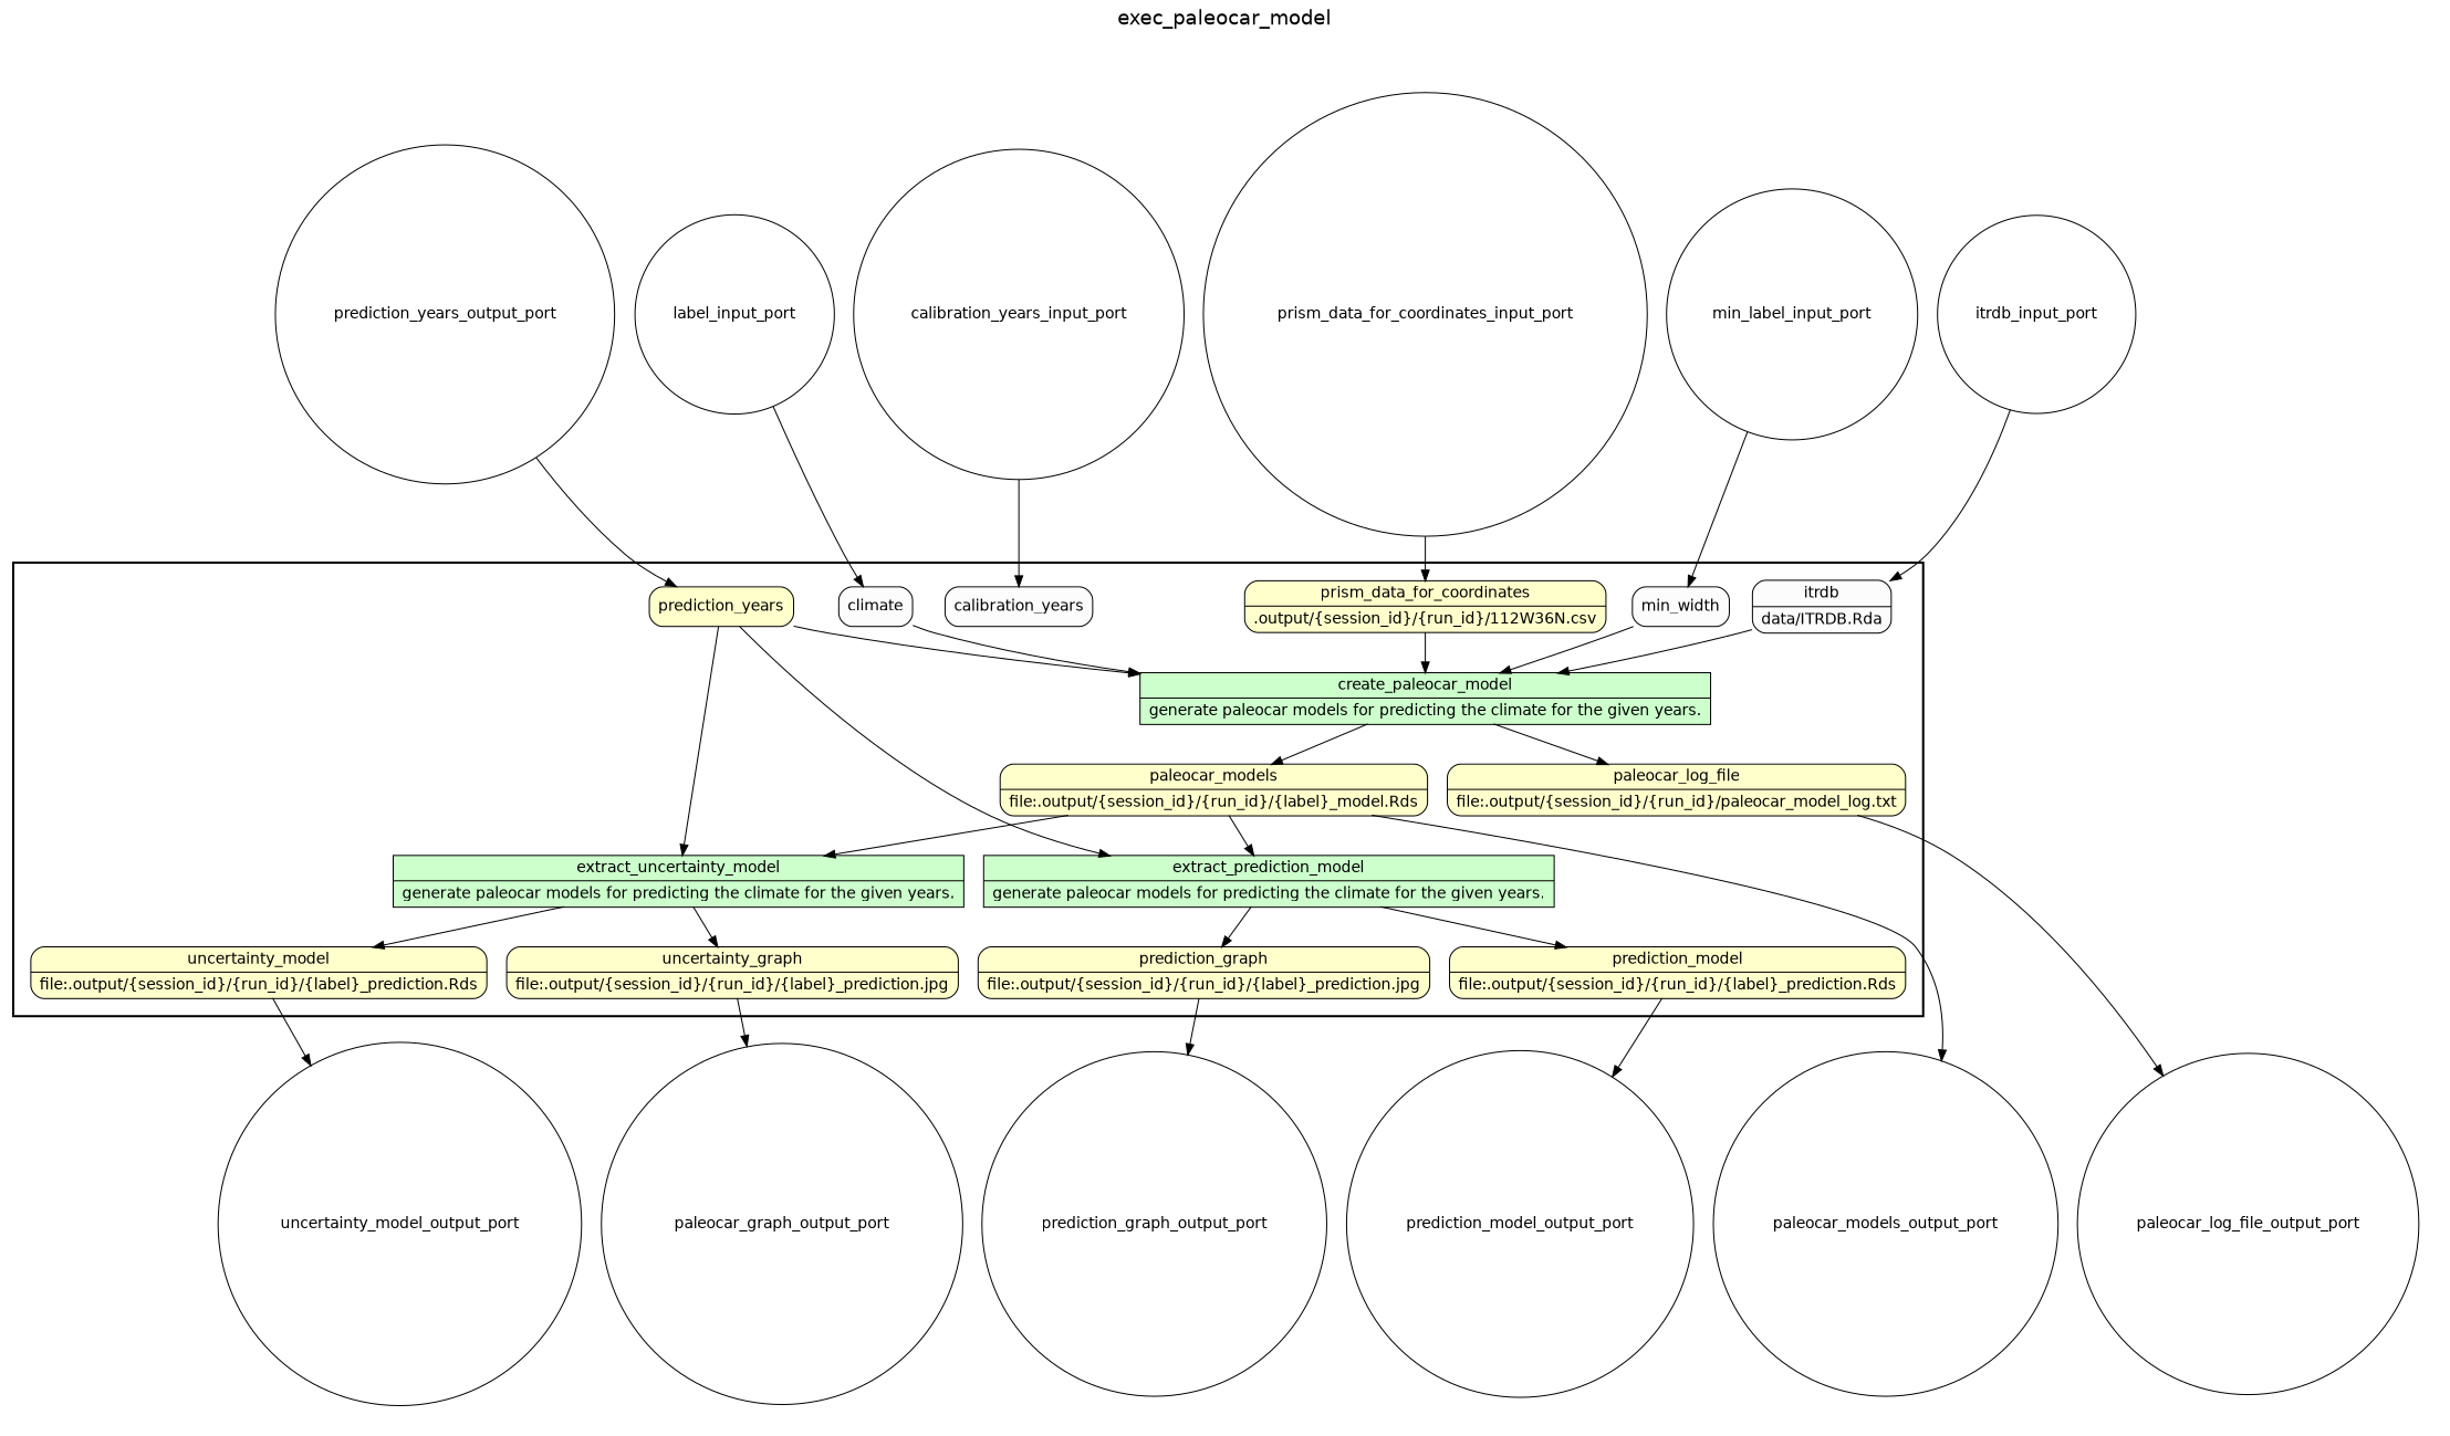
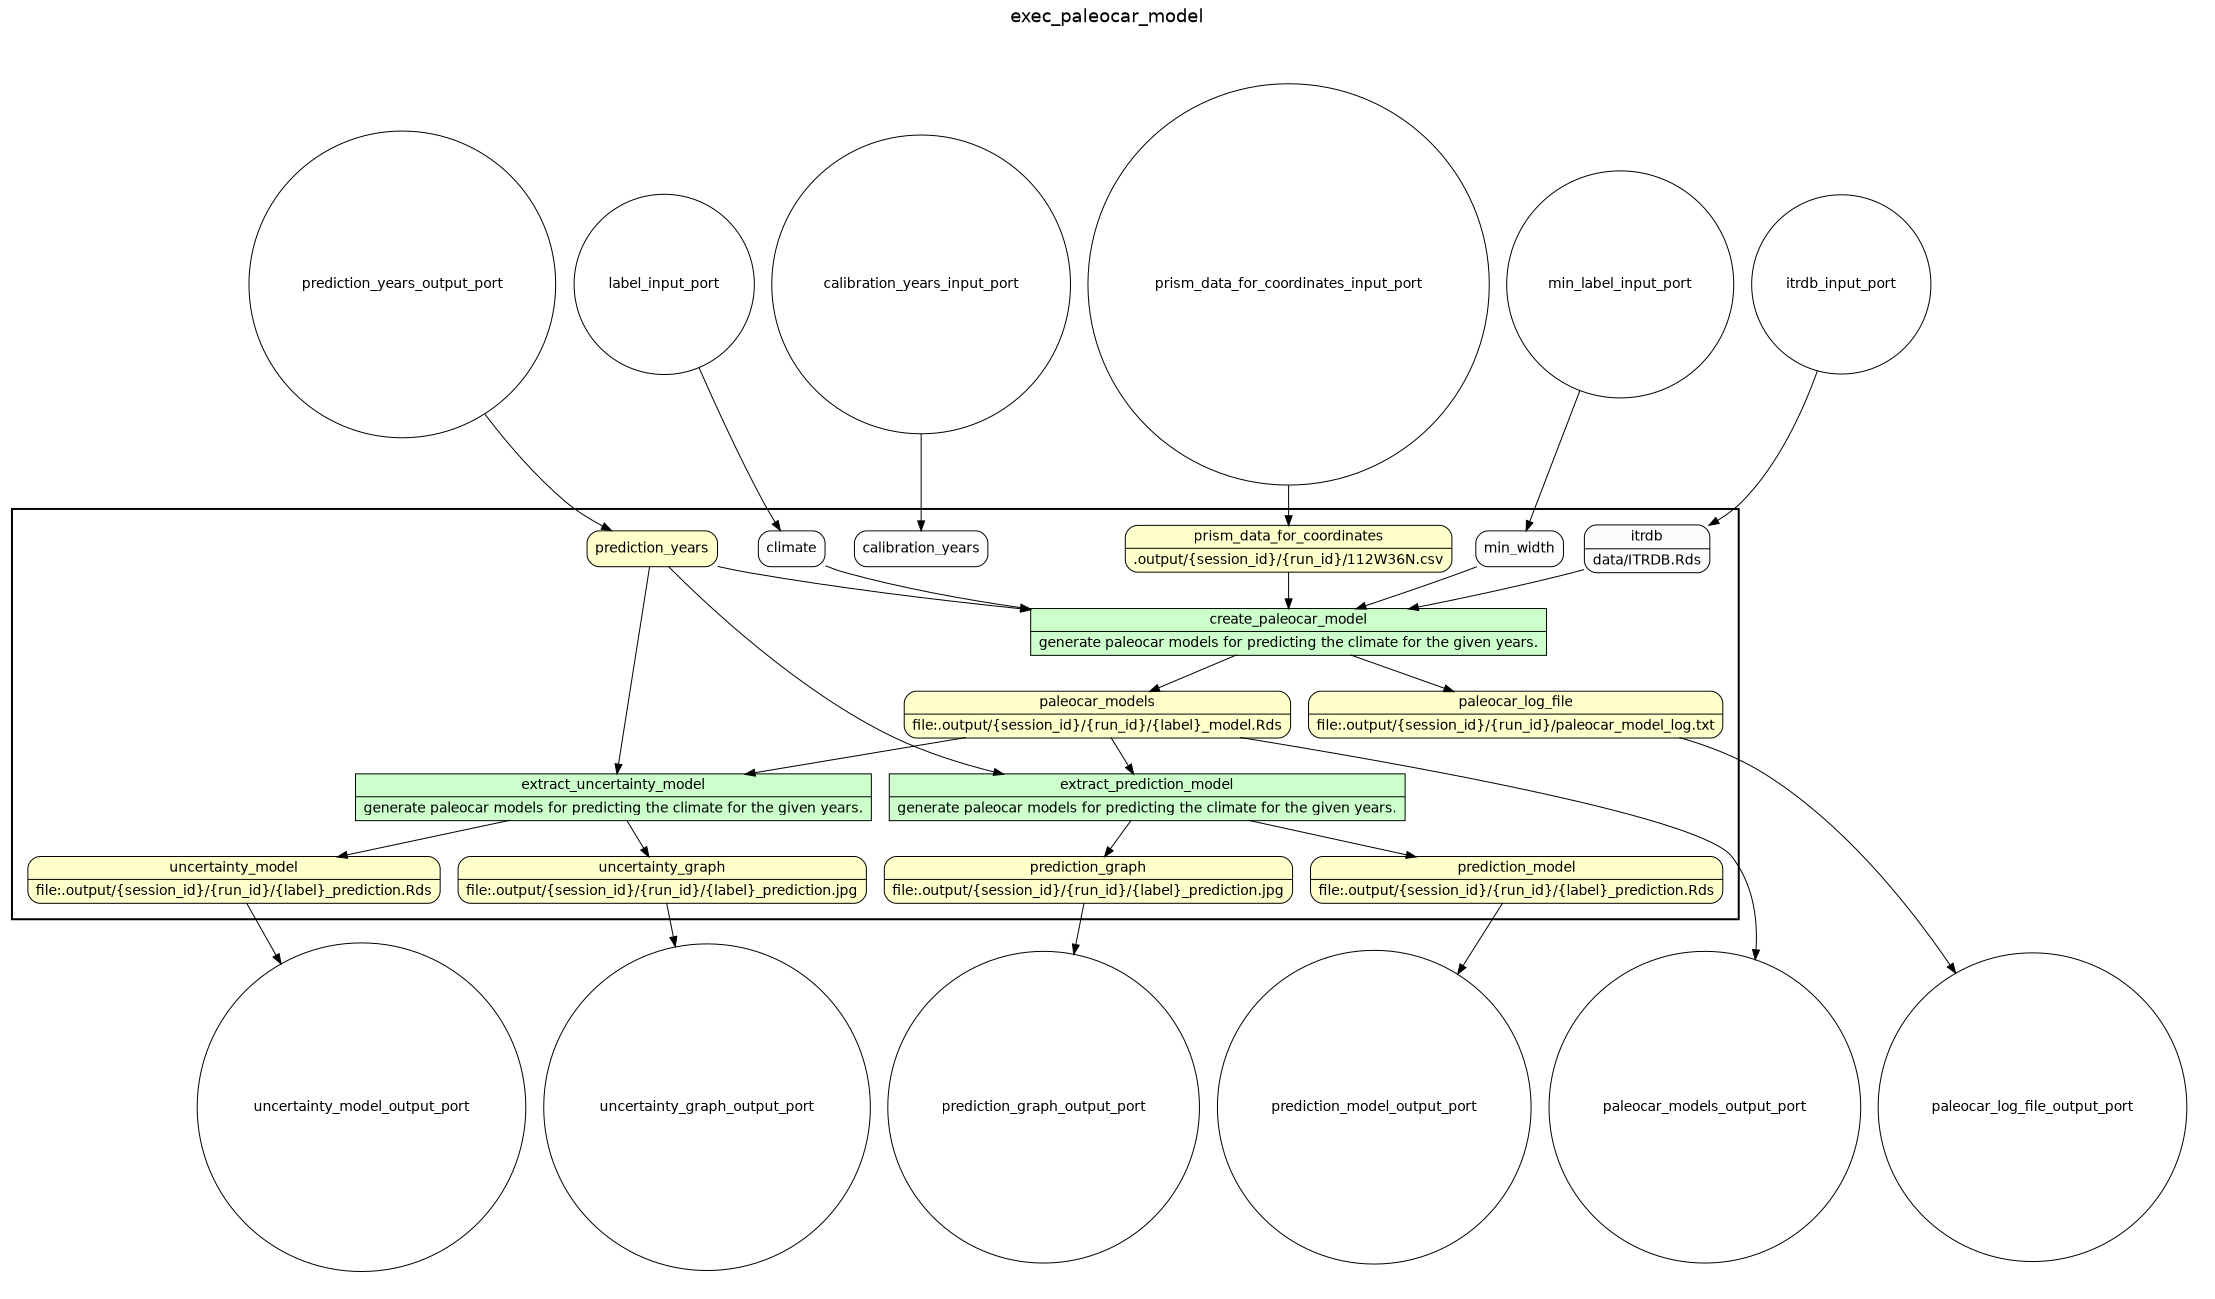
  digraph {
    fontname=Helvetica
    fontsize=18
    label=exec_paleocar_model
    labelloc=t
    rankdir=TB
    node [fillcolor="#FFFFFF" fontname=Helvetica peripheries=1 shape=circle style="rounded,filled"]
    n1 [fillcolor="#CCFFCC" label="{<f0> create_paleocar_model |<f1> generate paleocar models for predicting the climate for the given years.}" rankdir=LR shape=record style=filled]
    n2 [fillcolor="#FFFFCC" label="{<f0> paleocar_models |<f1> file\:.output/\{session_id\}/\{run_id\}/\{label\}_model.Rds}" rankdir=LR shape=record]
    n3 [fillcolor="#FFFFCC" label="{<f0> paleocar_log_file |<f1> file\:.output/\{session_id\}/\{run_id\}/paleocar_model_log.txt}" rankdir=LR shape=record]
    n4 [fillcolor="#CCFFCC" label="{<f0> extract_prediction_model |<f1> generate paleocar models for predicting the climate for the given years.}" rankdir=LR shape=record style=filled]
    n5 [fillcolor="#FFFFCC" label="{<f0> prediction_graph |<f1> file\:.output/\{session_id\}/\{run_id\}/\{label\}_prediction.jpg}" rankdir=LR shape=record]
    n6 [fillcolor="#FFFFCC" label="{<f0> prediction_model |<f1> file\:.output/\{session_id\}/\{run_id\}/\{label\}_prediction.Rds}" rankdir=LR shape=record]
    n7 [fillcolor="#CCFFCC" label="{<f0> extract_uncertainty_model |<f1> generate paleocar models for predicting the climate for the given years.}" rankdir=LR shape=record style=filled]
    n8 [fillcolor="#FFFFCC" label="{<f0> uncertainty_model |<f1> file\:.output/\{session_id\}/\{run_id\}/\{label\}_prediction.Rds}" rankdir=LR shape=record]
    n9 [fillcolor="#FFFFCC" label="{<f0> uncertainty_graph |<f1> file\:.output/\{session_id\}/\{run_id\}/\{label\}_prediction.jpg}" rankdir=LR shape=record]
    prediction_years [fillcolor="#FFFFCC" shape=box]
    n11 [fillcolor="#FFFFCC" label="{<f0> prism_data_for_coordinates |<f1> .output/\{session_id\}/\{run_id\}/112W36N.csv}" rankdir=LR shape=record]
    n12 [fillcolor="#FCFCFC" label=climate shape=box]
    calibration_years [fillcolor="#FCFCFC" shape=box]
-   n14 [fillcolor="#FCFCFC" label="{<f0> itrdb |<f1> data/ITRDB.Rda}" rankdir=LR shape=record]
+   n14 [fillcolor="#FCFCFC" label="{<f0> itrdb |<f1> data/ITRDB.Rds}" rankdir=LR shape=record]
    min_width [fillcolor="#FCFCFC" shape=box]
    n16 [label=prediction_years_output_port width=0.2]
    prism_data_for_coordinates_input_port [width=0.2]
    itrdb_input_port [width=0.2]
    calibration_years_input_port [width=0.2]
    label_input_port [width=0.2]
    n21 [label=min_label_input_port width=0.2]
    prediction_graph_output_port [width=0.2]
    prediction_model_output_port [width=0.2]
    paleocar_log_file_output_port [width=0.2]
    uncertainty_model_output_port [width=0.2]
-   uncertainty_graph_output_port [width=0.2 label=paleocar_graph_output_port]
+   uncertainty_graph_output_port [width=0.2]
    paleocar_models_output_port [width=0.2]
    subgraph cluster_1 {
      color=black
      label=""
      penwidth=2
      subgraph cluster_2 {
        color=black
        label=""
        penwidth=0
        n1
        n2
        n3
        n4
        n5
        n6
        n7
        n8
        n9
        prediction_years
        n11
        n12
        calibration_years
        n14
        min_width
      }
    }
    subgraph cluster_3 {
      label=""
      penwidth=0
      subgraph cluster_4 {
        label=""
        penwidth=0
        prediction_graph_output_port
        prediction_model_output_port
        paleocar_log_file_output_port
        uncertainty_model_output_port
        uncertainty_graph_output_port
        paleocar_models_output_port
      }
    }
    subgraph cluster_5 {
      label=""
      penwidth=0
      subgraph cluster_6 {
        label=""
        penwidth=0
        n16
        prism_data_for_coordinates_input_port
        itrdb_input_port
        calibration_years_input_port
        label_input_port
        n21
      }
    }
    n1 -> n2
    n1 -> n3
    n2 -> n4
    n2 -> n7
    n2 -> paleocar_models_output_port
    n3 -> paleocar_log_file_output_port
    n4 -> n5
    n4 -> n6
    n5 -> prediction_graph_output_port
    n6 -> prediction_model_output_port
    n7 -> n8
    n7 -> n9
    n8 -> uncertainty_model_output_port
    n9 -> uncertainty_graph_output_port
    prediction_years -> n1
    prediction_years -> n4
    prediction_years -> n7
    n11 -> n1
    n12 -> n1
    n14 -> n1
    min_width -> n1
    n16 -> prediction_years
    prism_data_for_coordinates_input_port -> n11
    itrdb_input_port -> n14
    calibration_years_input_port -> calibration_years
    label_input_port -> n12
    n21 -> min_width
  }
